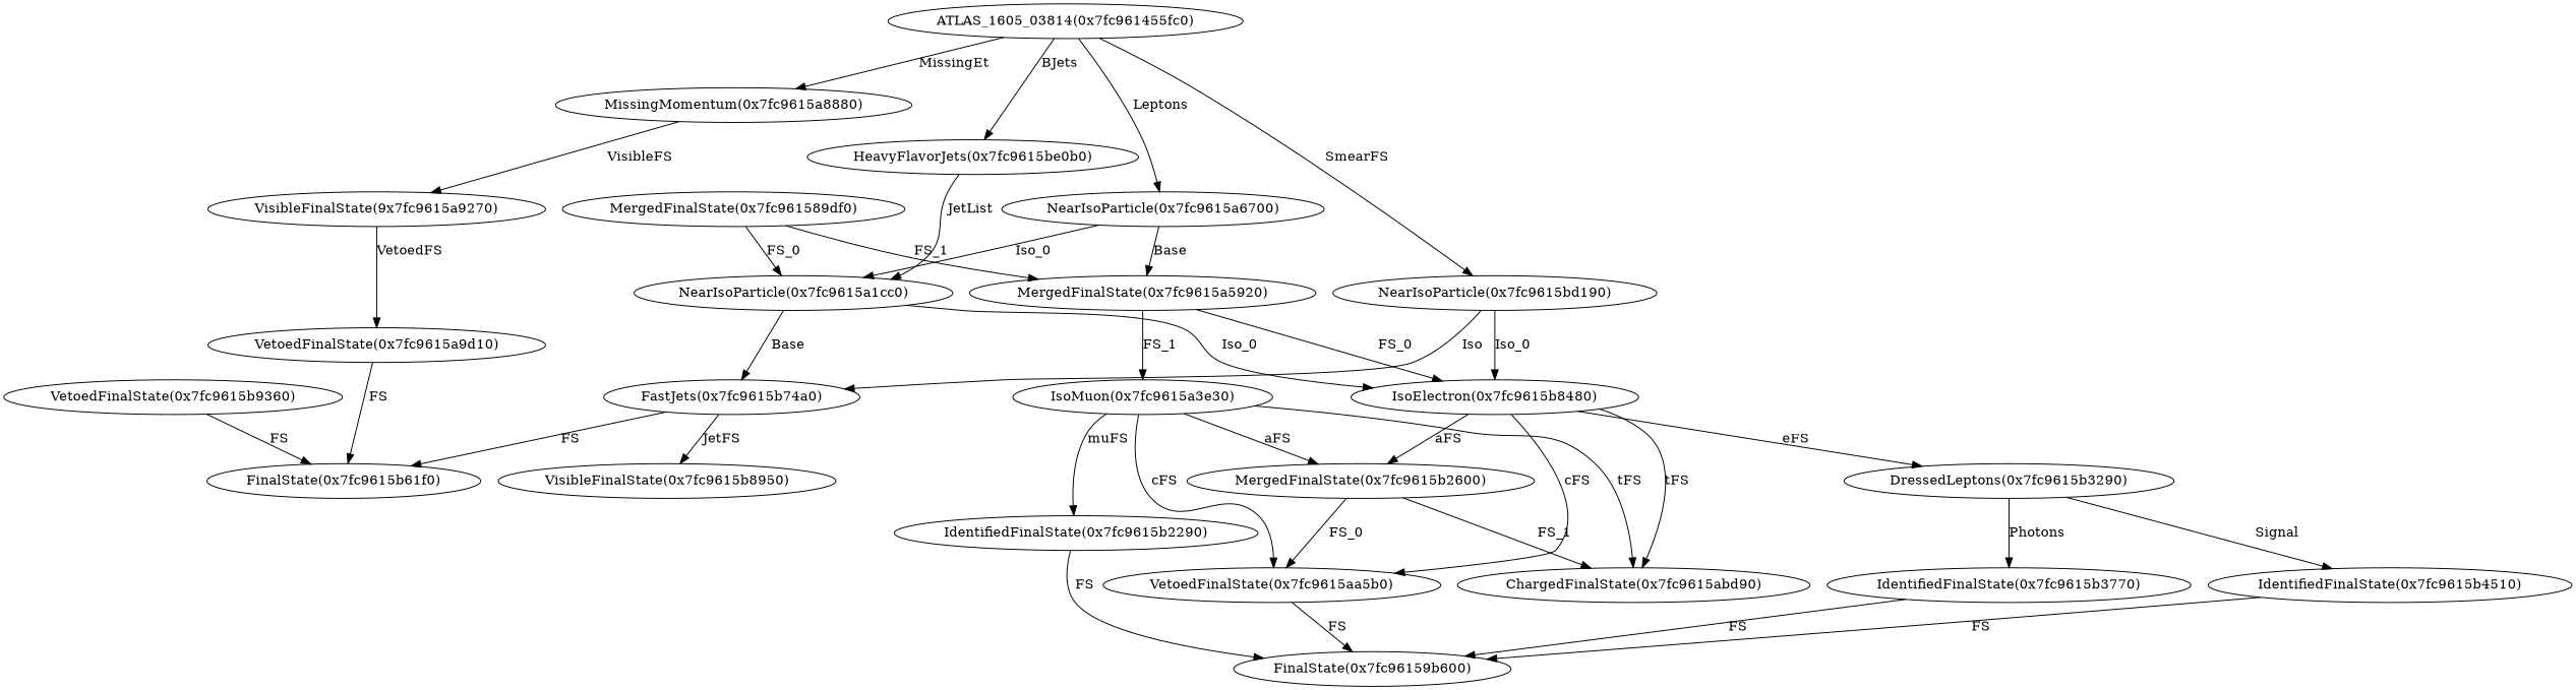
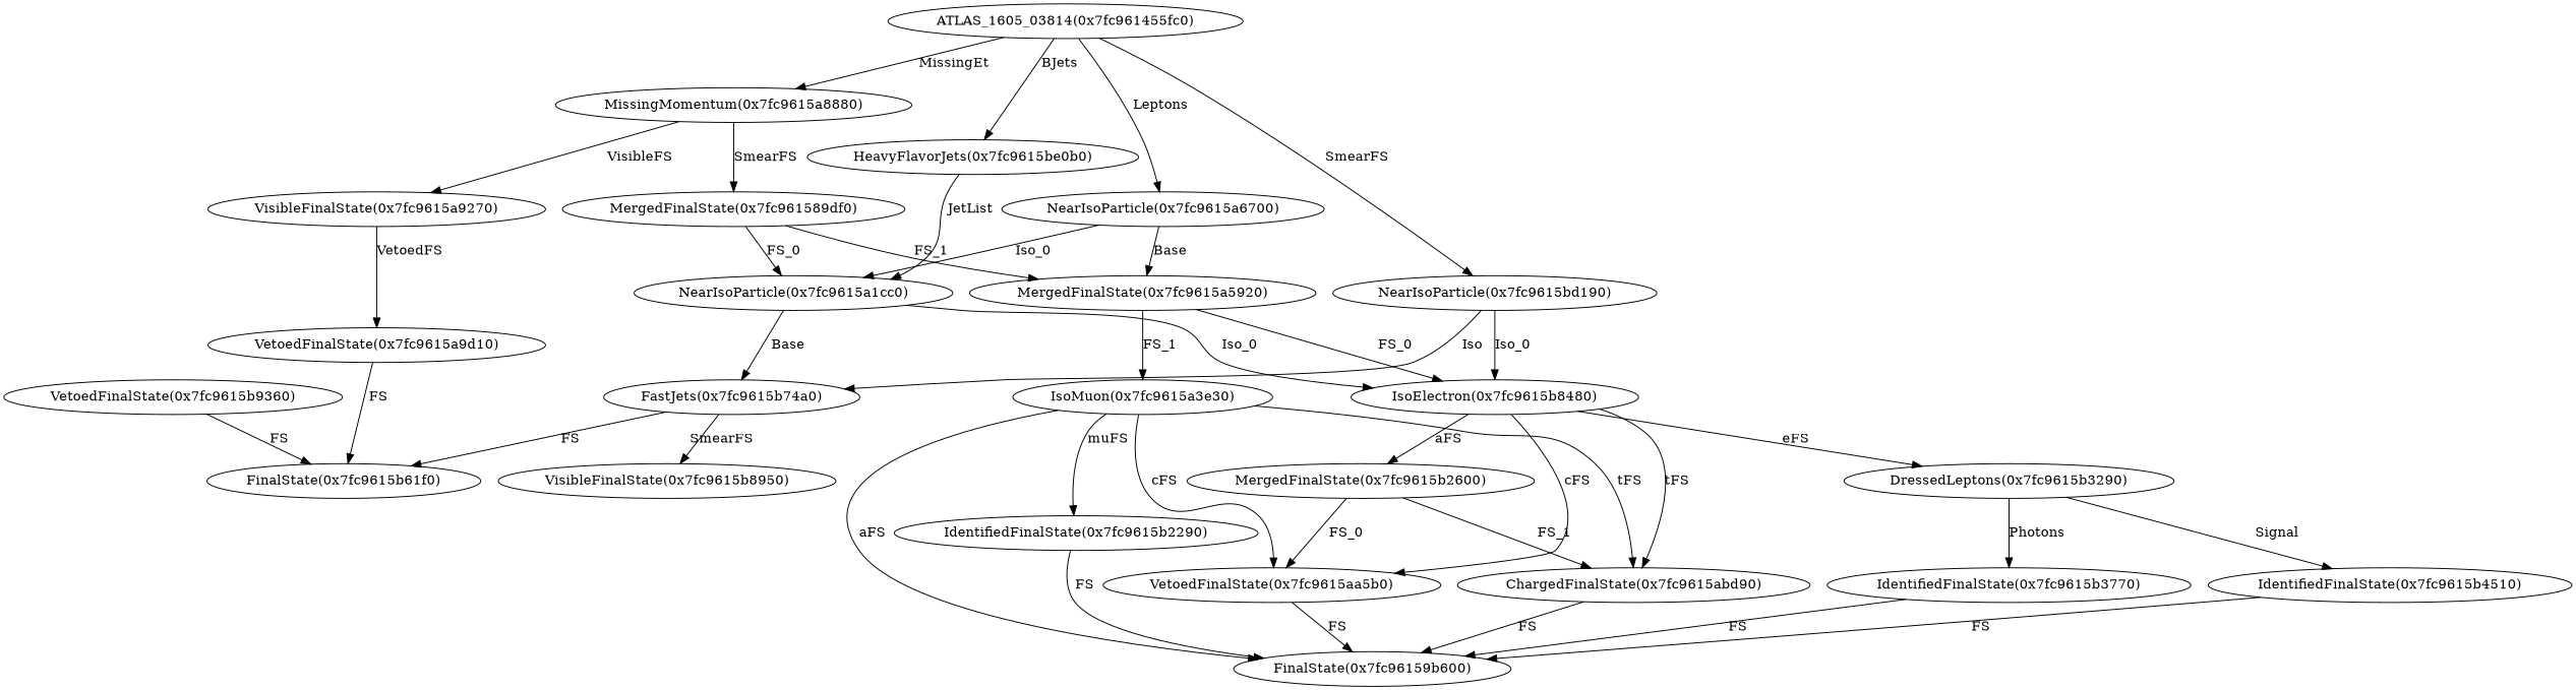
  digraph {
    node [taillabel=0]
    n1 [label="ATLAS_1605_03814(0x7fc961455fc0)"]
    n2 [label="NearIsoParticle(0x7fc9615bd190)"]
    n3 [label="HeavyFlavorJets(0x7fc9615be0b0)"]
    n4 [label="NearIsoParticle(0x7fc9615a6700)"]
    n5 [label="MissingMomentum(0x7fc9615a8880)"]
    n6 [label="FastJets(0x7fc9615b74a0)"]
    n7 [label="IsoElectron(0x7fc9615b8480)"]
    n8 [label="NearIsoParticle(0x7fc9615a1cc0)"]
    n9 [label="MergedFinalState(0x7fc9615a5920)"]
-   n10 [label="VisibleFinalState(9x7fc9615a9270)"]
+   n10 [label="VisibleFinalState(0x7fc9615a9270)"]
    n11 [label="MergedFinalState(0x7fc961589df0)"]
    n12 [label="FinalState(0x7fc96159b600)"]
    n13 [label="VetoedFinalState(0x7fc9615aa5b0)"]
    n14 [label="ChargedFinalState(0x7fc9615abd90)"]
    n15 [label="MergedFinalState(0x7fc9615b2600)"]
    n16 [label="IdentifiedFinalState(0x7fc9615b3770)"]
    n17 [label="IdentifiedFinalState(0x7fc9615b4510)"]
    n18 [label="DressedLeptons(0x7fc9615b3290)"]
    n19 [label="IdentifiedFinalState(0x7fc9615b2290)"]
    n20 [label="FinalState(0x7fc9615b61f0)"]
    n21 [label="VetoedFinalState(0x7fc9615b9360)"]
    n22 [label="VisibleFinalState(0x7fc9615b8950)"]
    n23 [label="IsoMuon(0x7fc9615a3e30)"]
    n24 [label="VetoedFinalState(0x7fc9615a9d10)"]
    n1 -> n2 [label=SmearFS]
    n1 -> n3 [label=BJets]
    n1 -> n4 [label=Leptons]
    n1 -> n5 [label=MissingEt]
    n2 -> n6 [label=Iso]
    n2 -> n7 [label=Iso_0]
    n3 -> n8 [label=JetList]
    n4 -> n8 [label=Iso_0]
    n4 -> n9 [label=Base]
    n5 -> n10 [label=VisibleFS]
+   n5 -> n11 [label=SmearFS]
    n6 -> n20 [label=FS]
-   n6 -> n22 [label=JetFS]
+   n6 -> n22 [label=SmearFS]
    n7 -> n13 [label=cFS]
    n7 -> n14 [label=tFS]
    n7 -> n15 [label=aFS]
    n7 -> n18 [label=eFS]
    n8 -> n6 [label=Base]
    n8 -> n7 [label=Iso_0]
    n9 -> n7 [label=FS_0]
    n9 -> n23 [label=FS_1]
    n10 -> n24 [label=VetoedFS]
    n11 -> n8 [label=FS_0]
    n11 -> n9 [label=FS_1]
    n13 -> n12 [label=FS]
+   n14 -> n12 [label=FS]
    n15 -> n13 [label=FS_0]
    n15 -> n14 [label=FS_1]
    n16 -> n12 [label=FS]
    n17 -> n12 [label=FS]
    n18 -> n16 [label=Photons]
    n18 -> n17 [label=Signal]
    n19 -> n12 [label=FS]
    n21 -> n20 [label=FS]
    n23 -> n13 [label=cFS]
    n23 -> n14 [label=tFS]
-   n23 -> n15 [label=aFS]
+   n23 -> n12 [label=aFS]
    n23 -> n19 [label=muFS]
    n24 -> n20 [label=FS]
  }
